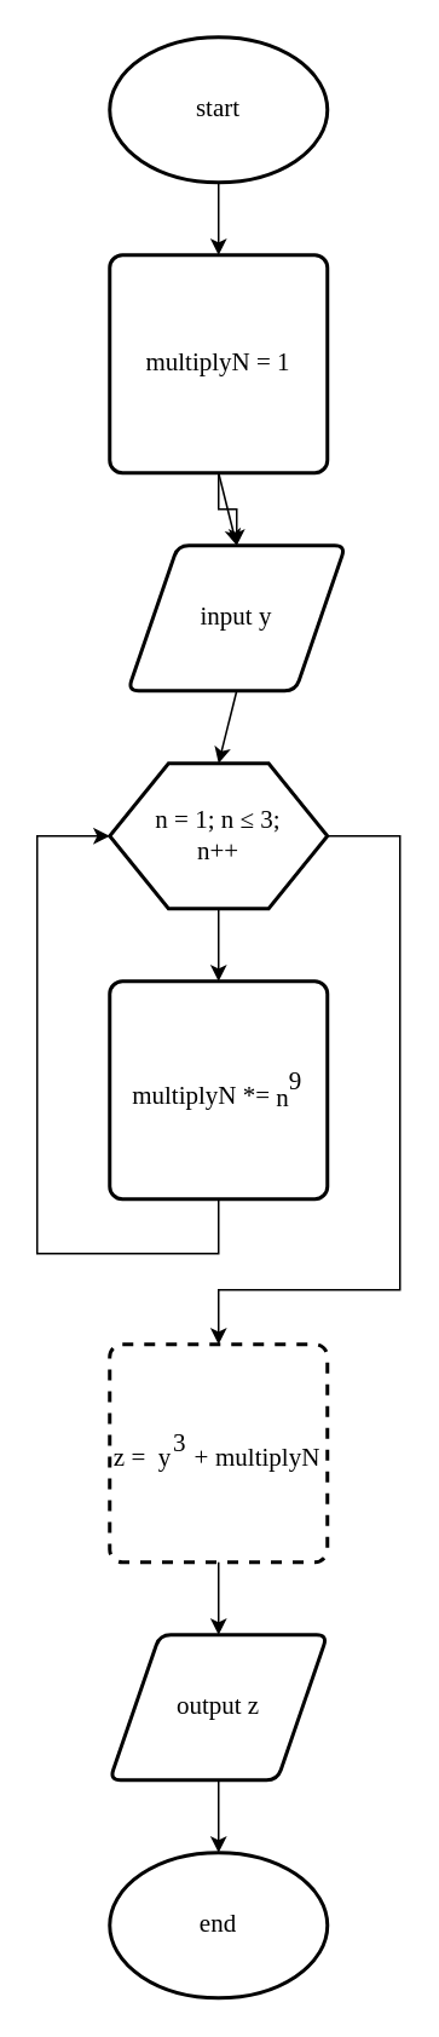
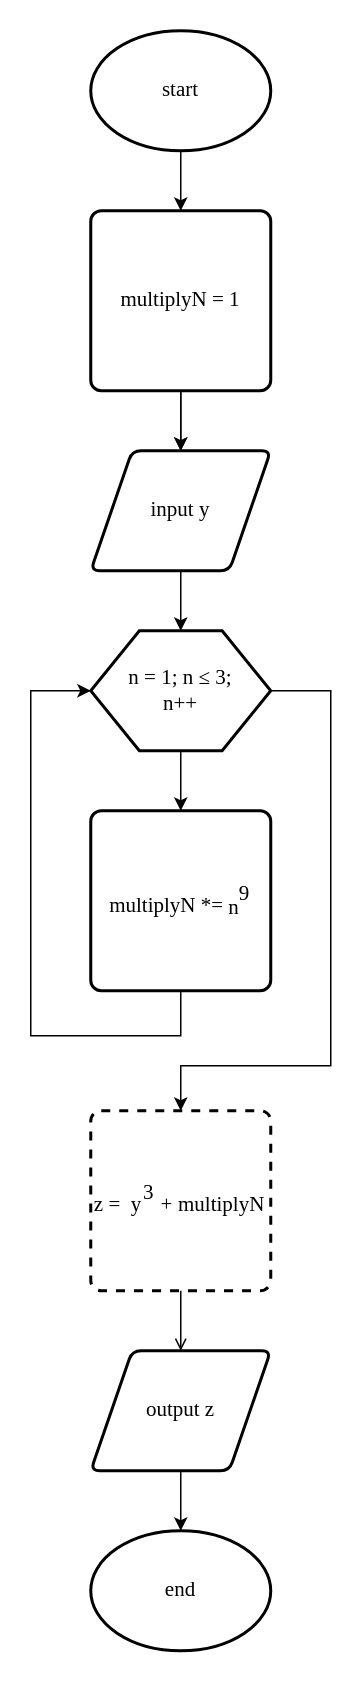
  <mxCell id="0" />
  <mxCell id="1" parent="0" />
- <mxCell id="2" value="input y" style="shape=parallelogram;html=1;strokeWidth=2;perimeter=parallelogramPerimeter;whiteSpace=wrap;rounded=1;arcSize=12;size=0.23;fontFamily=Times New Roman;labelBackgroundColor=none;fontColor=#000000;fontSize=14;" parent="1" vertex="1"><mxGeometry x="70" y="300" width="120" height="80" as="geometry" /></mxCell>
+ <mxCell id="2" value="input y" style="shape=parallelogram;html=1;strokeWidth=2;perimeter=parallelogramPerimeter;whiteSpace=wrap;rounded=1;arcSize=12;size=0.23;fontFamily=Times New Roman;labelBackgroundColor=none;fontColor=#000000;fontSize=14;" parent="1" vertex="1"><mxGeometry x="60" y="300" width="120" height="80" as="geometry" /></mxCell>
  <mxCell id="3" value="" style="verticalLabelPosition=bottom;verticalAlign=top;html=1;shape=hexagon;perimeter=hexagonPerimeter2;arcSize=6;size=0.27;strokeWidth=2;fontFamily=Times New Roman;labelBackgroundColor=none;fontColor=#000000;fontSize=14;" parent="1" vertex="1"><mxGeometry x="60" y="420" width="120" height="80" as="geometry" /></mxCell>
  <mxCell id="4" value="multiplyN *=&amp;nbsp;&lt;span style=&quot;margin: 0px; padding: 0px; border: 0px; display: inline-block; text-align: left; font-size: 14px; text-wrap: nowrap; box-sizing: content-box !important;&quot; class=&quot;mjx-base&quot;&gt;&lt;span style=&quot;margin: 0px; padding: 0px; border: 0px; display: inline-block; font-size: 14px; box-sizing: content-box !important;&quot; class=&quot;mjx-mi&quot; id=&quot;MJXc-Node-1825&quot;&gt;&lt;span style=&quot;margin: 0px; padding: 0.24em 0px 0.3em; border: 0px; display: block; white-space-collapse: preserve; font-size: 14px; box-sizing: content-box !important;&quot; class=&quot;mjx-char MJXc-TeX-math-I&quot;&gt;n&lt;/span&gt;&lt;/span&gt;&lt;/span&gt;&lt;span style=&quot;margin: 0px; padding: 0px 0.071em 0px 0px; border: 0px; display: inline-block; text-align: left; text-wrap: nowrap; font-size: 14px; vertical-align: 0.584em; box-sizing: content-box !important;&quot; class=&quot;mjx-sup&quot;&gt;&lt;span style=&quot;margin: 0px; padding: 0px; border: 0px; display: inline-block; font-size: 14px; box-sizing: content-box !important;&quot; class=&quot;mjx-mn&quot; id=&quot;MJXc-Node-1826&quot;&gt;&lt;span style=&quot;margin: 0px; padding: 0.359em 0px; border: 0px; display: block; white-space-collapse: preserve; font-size: 14px; box-sizing: content-box !important;&quot; class=&quot;mjx-char MJXc-TeX-main-R&quot;&gt;9&lt;/span&gt;&lt;/span&gt;&lt;/span&gt;" style="rounded=1;whiteSpace=wrap;html=1;absoluteArcSize=1;arcSize=14;strokeWidth=2;fontFamily=Times New Roman;labelBackgroundColor=none;fontColor=#000000;fontSize=14;" parent="1" vertex="1"><mxGeometry x="60" y="540" width="120" height="120" as="geometry" /></mxCell>
  <mxCell id="5" value="z =&amp;nbsp;&amp;nbsp;&lt;span id=&quot;MJXc-Node-1883&quot; class=&quot;mjx-msup&quot; style=&quot;margin: 0px; padding: 0px; border: 0px; display: inline-block; text-align: left; font-size: 14px; text-wrap: nowrap; box-sizing: content-box !important;&quot;&gt;&lt;span class=&quot;mjx-base&quot; style=&quot;margin: 0px -0.006em 0px 0px; padding: 0px; border: 0px; display: inline-block; font-size: 14px; box-sizing: content-box !important;&quot;&gt;&lt;span id=&quot;MJXc-Node-1884&quot; class=&quot;mjx-mi&quot; style=&quot;margin: 0px; padding: 0px; border: 0px; display: inline-block; font-size: 14px; box-sizing: content-box !important;&quot;&gt;&lt;span class=&quot;mjx-char MJXc-TeX-math-I&quot; style=&quot;margin: 0px; padding: 0.24em 0.006em 0.478em 0px; border: 0px; display: block; white-space-collapse: preserve; font-size: 14px; box-sizing: content-box !important;&quot;&gt;y&lt;/span&gt;&lt;/span&gt;&lt;/span&gt;&lt;span class=&quot;mjx-sup&quot; style=&quot;margin: 0px; padding: 0px 0.071em 0px 0.082em; border: 0px; display: inline-block; font-size: 14px; vertical-align: 0.584em; box-sizing: content-box !important;&quot;&gt;&lt;span id=&quot;MJXc-Node-1885&quot; class=&quot;mjx-mn&quot; style=&quot;margin: 0px; padding: 0px; border: 0px; display: inline-block; font-size: 14px; box-sizing: content-box !important;&quot;&gt;&lt;span class=&quot;mjx-char MJXc-TeX-main-R&quot; style=&quot;margin: 0px; padding: 0.359em 0px; border: 0px; display: block; white-space-collapse: preserve; font-size: 14px; box-sizing: content-box !important;&quot;&gt;3&lt;/span&gt;&lt;/span&gt;&lt;/span&gt;&lt;/span&gt;&lt;span id=&quot;MJXc-Node-1886&quot; class=&quot;mjx-mo&quot; style=&quot;margin: 0px; padding: 0px 0.267em; border: 0px; display: inline-block; text-align: left; font-size: 14px; text-wrap: nowrap; box-sizing: content-box !important;&quot;&gt;&lt;span class=&quot;mjx-char MJXc-TeX-main-R&quot; style=&quot;margin: 0px; padding: 0.3em 0px 0.418em; border: 0px; display: block; white-space-collapse: preserve; font-size: 14px; box-sizing: content-box !important;&quot;&gt;+&lt;/span&gt;&lt;/span&gt;&lt;span id=&quot;MJXc-Node-1887&quot; class=&quot;mjx-mi&quot; style=&quot;margin: 0px; padding: 0px; border: 0px; display: inline-block; text-align: left; font-size: 14px; box-sizing: content-box !important;&quot;&gt;&lt;span class=&quot;mjx-char MJXc-TeX-math-I&quot; style=&quot;margin: 0px; padding: 0.478em 0.085em 0.3em 0px; border: 0px; display: block; font-size: 14px; box-sizing: content-box !important;&quot;&gt;&lt;font style=&quot;font-size: 14px;&quot;&gt;&lt;span style=&quot;font-size: 14px; white-space: pre;&quot;&gt;multiplyN&lt;/span&gt;&lt;/font&gt;&lt;br style=&quot;font-size: 14px;&quot;&gt;&lt;/span&gt;&lt;/span&gt;" style="rounded=1;whiteSpace=wrap;html=1;absoluteArcSize=1;arcSize=14;strokeWidth=2;fontFamily=Times New Roman;labelBackgroundColor=none;fontColor=#000000;fontSize=14;dashed=1;" parent="1" vertex="1"><mxGeometry x="60" y="740" width="120" height="120" as="geometry" /></mxCell>
  <mxCell id="6" value="output z" style="shape=parallelogram;html=1;strokeWidth=2;perimeter=parallelogramPerimeter;whiteSpace=wrap;rounded=1;arcSize=12;size=0.23;fontFamily=Times New Roman;labelBackgroundColor=none;fontColor=#000000;fontSize=14;" parent="1" vertex="1"><mxGeometry x="60" y="900" width="120" height="80" as="geometry" /></mxCell>
  <mxCell id="7" value="end" style="strokeWidth=2;html=1;shape=mxgraph.flowchart.start_1;whiteSpace=wrap;fontFamily=Times New Roman;labelBackgroundColor=none;fontColor=#000000;fontSize=14;" parent="1" vertex="1"><mxGeometry x="60" y="1020" width="120" height="80" as="geometry" /></mxCell>
  <mxCell id="8" value="" style="endArrow=classic;html=1;rounded=0;exitX=0.5;exitY=1;exitDx=0;exitDy=0;exitPerimeter=0;entryX=0.5;entryY=0;entryDx=0;entryDy=0;fontFamily=Times New Roman;labelBackgroundColor=none;fontColor=#000000;fontSize=14;" parent="1" target="2" edge="1"><mxGeometry width="50" height="50" relative="1" as="geometry"><mxPoint x="120" y="260" as="sourcePoint" /><mxPoint x="140" y="320" as="targetPoint" /></mxGeometry></mxCell>
  <mxCell id="9" value="" style="endArrow=classic;html=1;rounded=0;exitX=0.5;exitY=1;exitDx=0;exitDy=0;entryX=0.5;entryY=0;entryDx=0;entryDy=0;fontFamily=Times New Roman;labelBackgroundColor=none;fontColor=#000000;fontSize=14;" parent="1" source="2" target="3" edge="1"><mxGeometry width="50" height="50" relative="1" as="geometry"><mxPoint x="90" y="370" as="sourcePoint" /><mxPoint x="140" y="320" as="targetPoint" /></mxGeometry></mxCell>
  <mxCell id="10" value="" style="endArrow=classic;html=1;rounded=0;exitX=0.5;exitY=1;exitDx=0;exitDy=0;entryX=0.5;entryY=0;entryDx=0;entryDy=0;fontFamily=Times New Roman;labelBackgroundColor=none;fontColor=#000000;fontSize=14;" parent="1" source="3" target="4" edge="1"><mxGeometry width="50" height="50" relative="1" as="geometry"><mxPoint x="90" y="570" as="sourcePoint" /><mxPoint x="140" y="520" as="targetPoint" /></mxGeometry></mxCell>
  <mxCell id="11" value="" style="endArrow=classic;html=1;rounded=0;exitX=0.5;exitY=1;exitDx=0;exitDy=0;entryX=0;entryY=0.5;entryDx=0;entryDy=0;fontFamily=Times New Roman;labelBackgroundColor=none;fontColor=#000000;fontSize=17;" parent="1" source="4" target="3" edge="1"><mxGeometry width="50" height="50" relative="1" as="geometry"><mxPoint x="90" y="570" as="sourcePoint" /><mxPoint x="140" y="520" as="targetPoint" /><Array as="points"><mxPoint x="120" y="690" /><mxPoint x="20" y="690" /><mxPoint x="20" y="460" /></Array></mxGeometry></mxCell>
  <mxCell id="12" value="" style="endArrow=classic;html=1;rounded=0;exitX=1;exitY=0.5;exitDx=0;exitDy=0;entryX=0.5;entryY=0;entryDx=0;entryDy=0;fontFamily=Times New Roman;labelBackgroundColor=none;fontColor=#000000;fontSize=14;" parent="1" source="3" target="5" edge="1"><mxGeometry width="50" height="50" relative="1" as="geometry"><mxPoint x="90" y="570" as="sourcePoint" /><mxPoint x="140" y="520" as="targetPoint" /><Array as="points"><mxPoint x="220" y="460" /><mxPoint x="220" y="710" /><mxPoint x="120" y="710" /></Array></mxGeometry></mxCell>
- <mxCell id="13" value="" style="endArrow=classic;html=1;rounded=0;exitX=0.5;exitY=1;exitDx=0;exitDy=0;entryX=0.5;entryY=0;entryDx=0;entryDy=0;fontFamily=Times New Roman;labelBackgroundColor=none;fontColor=#000000;fontSize=14;" parent="1" source="5" target="6" edge="1"><mxGeometry width="50" height="50" relative="1" as="geometry"><mxPoint x="120" y="920" as="sourcePoint" /><mxPoint x="170" y="870" as="targetPoint" /></mxGeometry></mxCell>
+ <mxCell id="13" value="" style="endArrow=open;html=1;rounded=0;exitX=0.5;exitY=1;exitDx=0;exitDy=0;entryX=0.5;entryY=0;entryDx=0;entryDy=0;fontFamily=Times New Roman;labelBackgroundColor=none;fontColor=#000000;fontSize=14;" parent="1" source="5" target="6" edge="1"><mxGeometry width="50" height="50" relative="1" as="geometry"><mxPoint x="120" y="920" as="sourcePoint" /><mxPoint x="170" y="870" as="targetPoint" /></mxGeometry></mxCell>
  <mxCell id="14" value="" style="endArrow=classic;html=1;rounded=0;exitX=0.5;exitY=1;exitDx=0;exitDy=0;entryX=0.5;entryY=0;entryDx=0;entryDy=0;entryPerimeter=0;fontFamily=Times New Roman;labelBackgroundColor=none;fontColor=#000000;fontSize=14;" parent="1" source="6" target="7" edge="1"><mxGeometry width="50" height="50" relative="1" as="geometry"><mxPoint x="120" y="920" as="sourcePoint" /><mxPoint x="170" y="870" as="targetPoint" /></mxGeometry></mxCell>
  <mxCell id="15" value="" style="edgeStyle=orthogonalEdgeStyle;rounded=0;orthogonalLoop=1;jettySize=auto;html=1;fontFamily=Times New Roman;labelBackgroundColor=none;fontColor=#000000;fontSize=14;" parent="1" source="16" target="2" edge="1"><mxGeometry relative="1" as="geometry" /></mxCell>
  <mxCell id="16" value="multiplyN = 1" style="rounded=1;whiteSpace=wrap;html=1;absoluteArcSize=1;arcSize=14;strokeWidth=2;fontFamily=Times New Roman;labelBackgroundColor=none;fontColor=#000000;fontSize=14;" parent="1" vertex="1"><mxGeometry x="60" y="140" width="120" height="120" as="geometry" /></mxCell>
  <mxCell id="17" value="start" style="strokeWidth=2;html=1;shape=mxgraph.flowchart.start_1;whiteSpace=wrap;fontFamily=Times New Roman;labelBackgroundColor=none;fontColor=#000000;fontSize=14;" parent="1" vertex="1"><mxGeometry x="60" width="120" height="80" as="geometry" y="20" /></mxCell>
  <mxCell id="18" value="" style="endArrow=classic;html=1;rounded=0;exitX=0.5;exitY=1;exitDx=0;exitDy=0;exitPerimeter=0;entryX=0.5;entryY=0;entryDx=0;entryDy=0;fontFamily=Times New Roman;labelBackgroundColor=none;fontColor=#000000;fontSize=14;" parent="1" source="17" target="16" edge="1"><mxGeometry width="50" height="50" relative="1" as="geometry"><mxPoint x="120" y="210" as="sourcePoint" /><mxPoint x="170" y="160" as="targetPoint" /></mxGeometry></mxCell>
  <mxCell id="19" value="n = 1; n&amp;nbsp;&lt;span style=&quot;font-size: 14px; text-align: left; white-space: pre;&quot;&gt;≤ 3;&lt;/span&gt;&lt;div style=&quot;font-size: 14px;&quot;&gt;&lt;span style=&quot;font-size: 14px; text-align: left; white-space: pre;&quot;&gt;n++&lt;/span&gt;&lt;/div&gt;" style="text;html=1;align=center;verticalAlign=middle;whiteSpace=wrap;rounded=0;fontColor=#000000;labelBackgroundColor=none;fontSize=14;fontFamily=Times New Roman;" parent="1" vertex="1"><mxGeometry x="60" y="420" width="120" height="80" as="geometry" /></mxCell>
